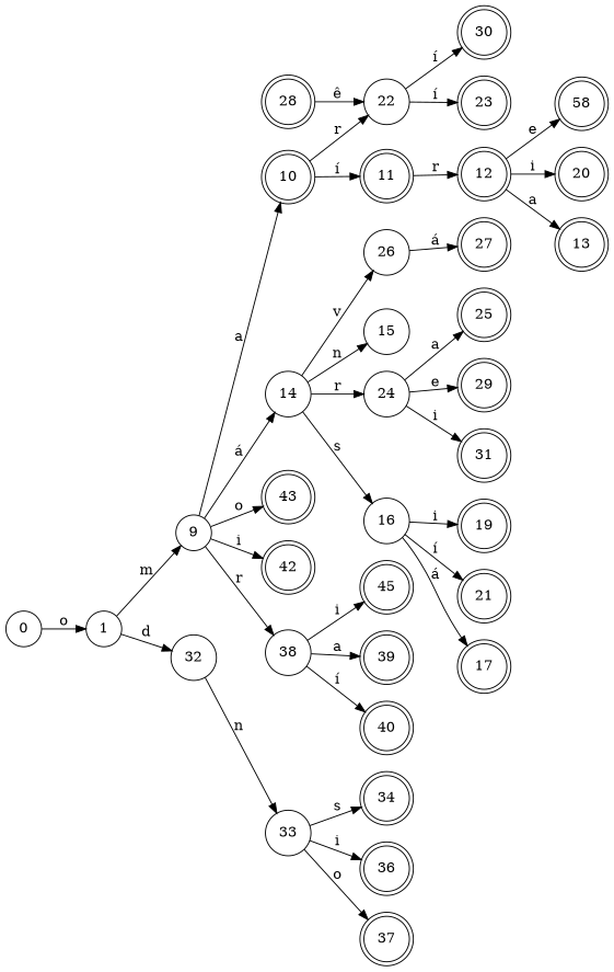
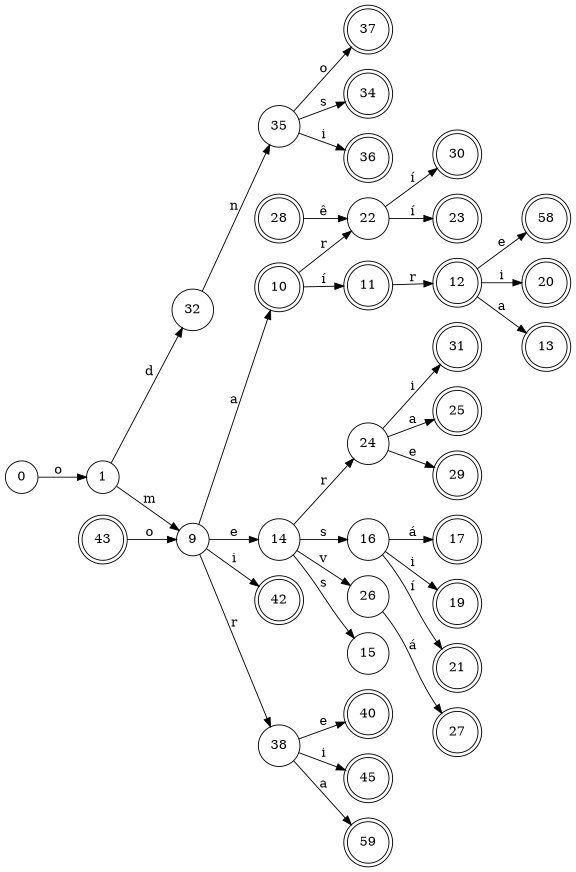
  digraph {
    rankdir=LR
    node [shape=doublecircle]
    22 [shape=circle]
    28
    n3 [label=58]
    11
    12
    20
    13
    10
    30
    23
    26 [shape=circle]
    27
    14 [shape=circle]
    15 [shape=circle]
    24 [shape=circle]
    16 [shape=circle]
    25
    29
    31
    n20 [label=45]
    0 [shape=circle]
    1 [shape=circle]
    9 [shape=circle]
    32 [shape=circle]
    43
    42
    38 [shape=circle]
-   33 [shape=circle]
-   39
+   33 [shape=circle label=35]
+   39 [label=59]
    40
    19
    21
    17
    34
    36
    37
    22 -> 30 [label="í"]
    22 -> 23 [label="í"]
    28 -> 22 [label="ê"]
    11 -> 12 [label=r]
    12 -> n3 [label=e]
    12 -> 20 [label=i]
    12 -> 13 [label=a]
    10 -> 22 [label=r]
    10 -> 11 [label="í"]
    26 -> 27 [label="á"]
    14 -> 26 [label=v]
-   14 -> 15 [label=n]
+   14 -> 15 [label=s]
    14 -> 24 [label=r]
    14 -> 16 [label=s]
    24 -> 25 [label=a]
    24 -> 29 [label=e]
    24 -> 31 [label=i]
    16 -> 19 [label=i]
    16 -> 21 [label="í"]
    16 -> 17 [label="á"]
    0 -> 1 [label=o]
    1 -> 9 [label=m]
    1 -> 32 [label=d]
    9 -> 10 [label=a]
-   9 -> 14 [label="á"]
-   9 -> 43 [label=o]
+   9 -> 14 [label=e]
+   43 -> 9 [label=o]
    9 -> 42 [label=i]
    9 -> 38 [label=r]
    32 -> 33 [label=n]
    38 -> n20 [label=i]
    38 -> 39 [label=a]
-   38 -> 40 [label="í"]
+   38 -> 40 [label=e]
    33 -> 34 [label=s]
    33 -> 36 [label=i]
    33 -> 37 [label=o]
  }
